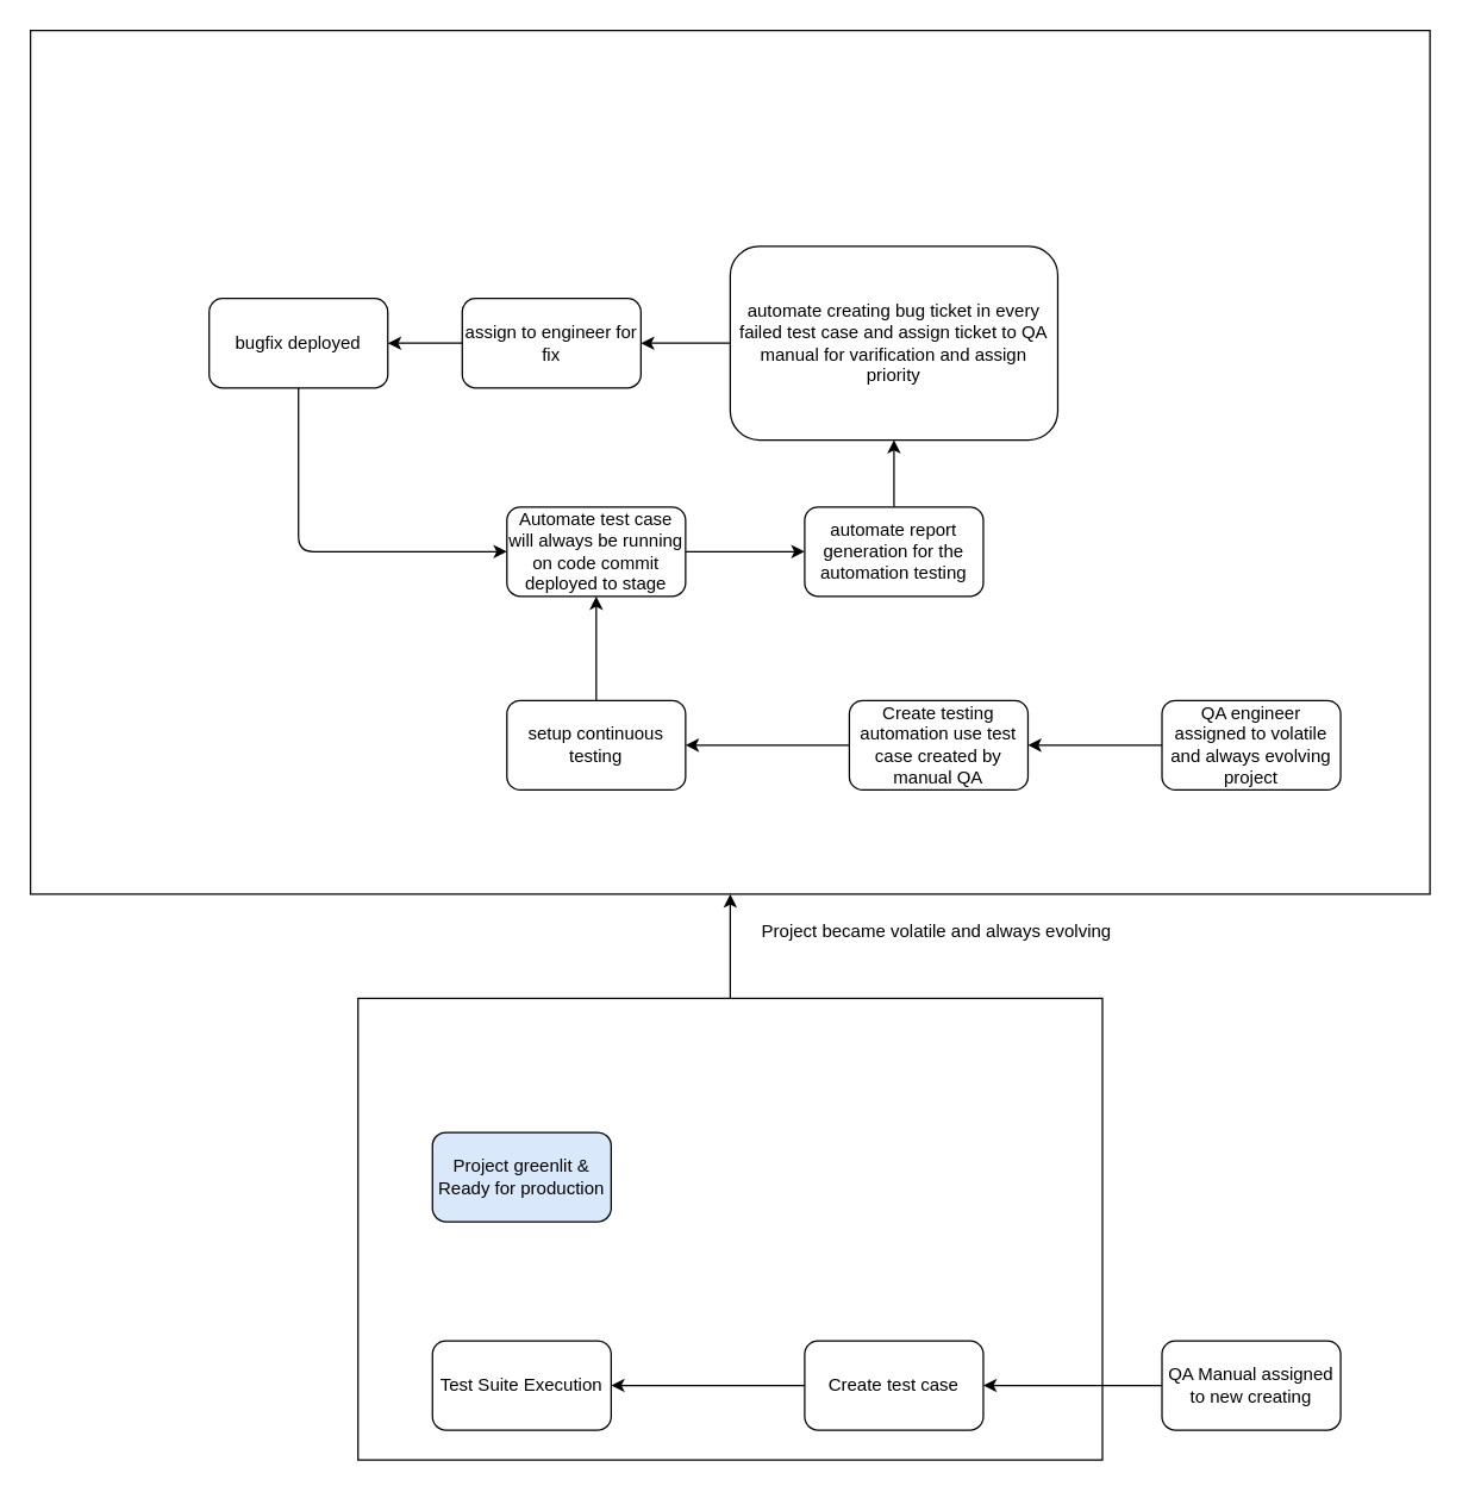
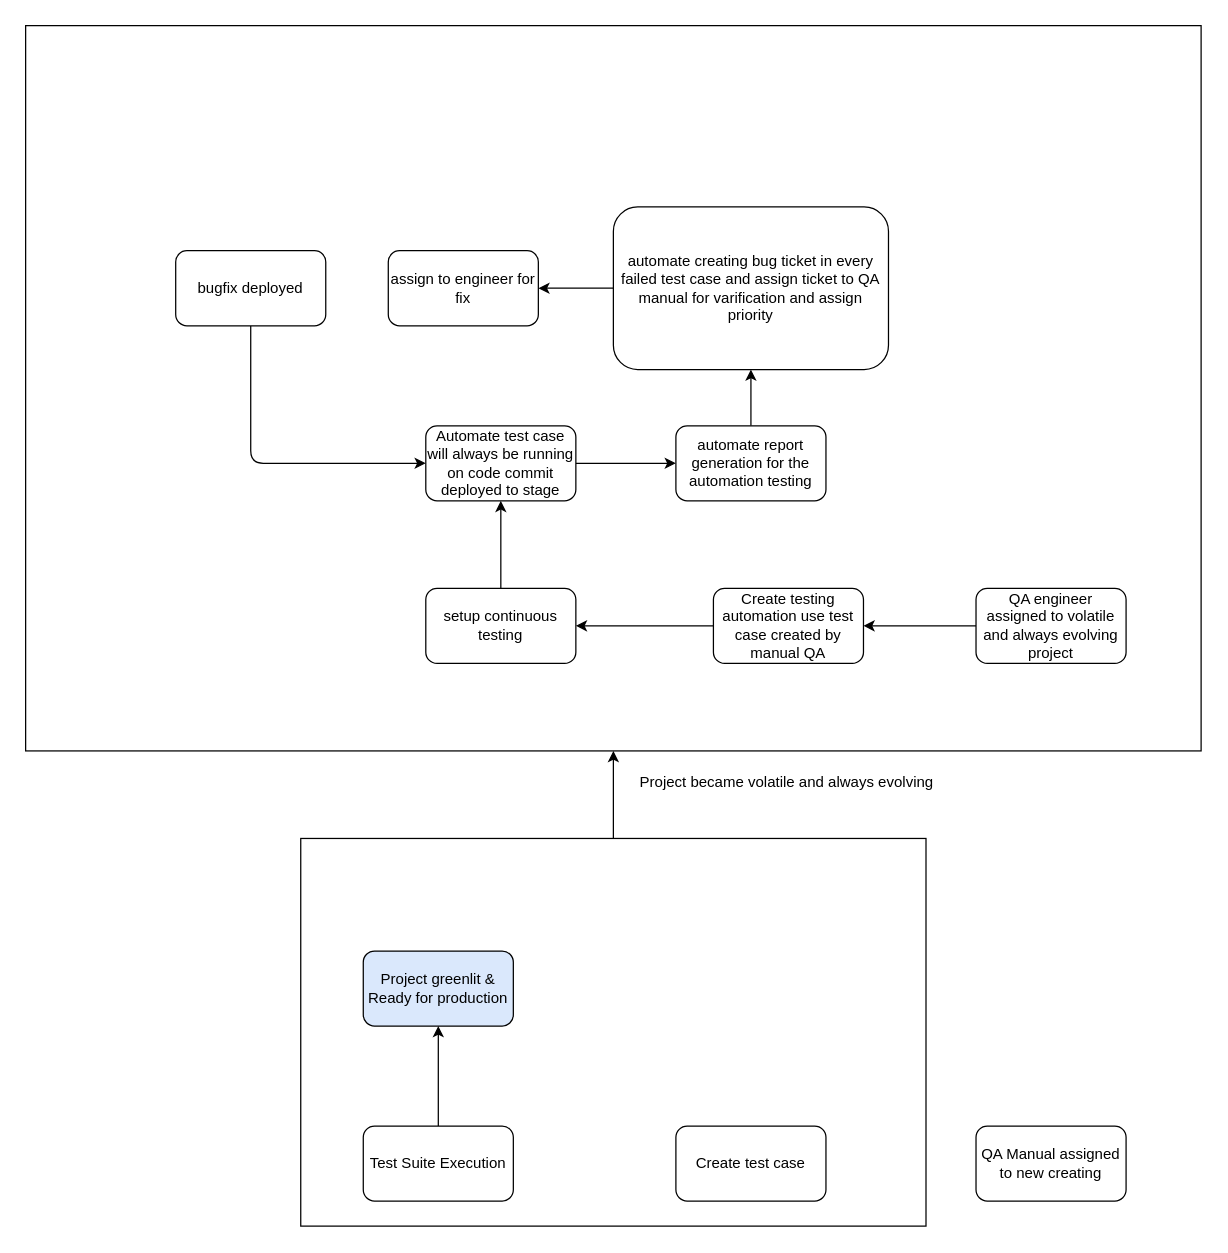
  <mxCell id="0" />
  <mxCell id="1" parent="0" />
  <mxCell id="2" value="" style="rounded=0;whiteSpace=wrap;html=1;" vertex="1" parent="1"><mxGeometry x="20" y="20" width="940" height="580" as="geometry" /></mxCell>
  <mxCell id="3" value="" style="edgeStyle=none;html=1;" edge="1" parent="1" source="4" target="2"><mxGeometry relative="1" as="geometry" /></mxCell>
  <mxCell id="4" value="" style="rounded=0;whiteSpace=wrap;html=1;" parent="1" vertex="1"><mxGeometry x="240" y="670" width="500" height="310" as="geometry" /></mxCell>
  <mxCell id="5" value="" style="edgeStyle=none;html=1;" parent="1" source="6" target="8" edge="1"><mxGeometry relative="1" as="geometry" /></mxCell>
  <mxCell id="6" value="QA engineer assigned to volatile and always evolving project" style="rounded=1;whiteSpace=wrap;html=1;" parent="1" vertex="1"><mxGeometry x="780" y="470" width="120" height="60" as="geometry" /></mxCell>
  <mxCell id="7" value="" style="edgeStyle=none;html=1;" parent="1" source="8" target="10" edge="1"><mxGeometry relative="1" as="geometry" /></mxCell>
  <mxCell id="8" value="Create testing automation use test case created by manual QA" style="whiteSpace=wrap;html=1;rounded=1;" parent="1" vertex="1"><mxGeometry x="570" y="470" width="120" height="60" as="geometry" /></mxCell>
  <mxCell id="9" value="" style="edgeStyle=none;html=1;" edge="1" parent="1" source="10" target="20"><mxGeometry relative="1" as="geometry" /></mxCell>
  <mxCell id="10" value="setup continuous testing" style="whiteSpace=wrap;html=1;rounded=1;" parent="1" vertex="1"><mxGeometry x="340" y="470" width="120" height="60" as="geometry" /></mxCell>
- <mxCell id="11" value="" style="edgeStyle=none;html=1;" edge="1" parent="1" source="12" target="14"><mxGeometry relative="1" as="geometry" /></mxCell>
  <mxCell id="12" value="QA Manual assigned to new creating" style="rounded=1;whiteSpace=wrap;html=1;" vertex="1" parent="1"><mxGeometry x="780" y="900" width="120" height="60" as="geometry" /></mxCell>
- <mxCell id="13" value="" style="edgeStyle=none;html=1;" edge="1" parent="1" source="14" target="16"><mxGeometry relative="1" as="geometry" /></mxCell>
  <mxCell id="14" value="Create test case" style="whiteSpace=wrap;html=1;rounded=1;" vertex="1" parent="1"><mxGeometry x="540" y="900" width="120" height="60" as="geometry" /></mxCell>
+ <mxCell id="15" value="" style="edgeStyle=none;html=1;" edge="1" parent="1" source="16" target="17"><mxGeometry relative="1" as="geometry" /></mxCell>
  <mxCell id="16" value="Test Suite Execution" style="whiteSpace=wrap;html=1;rounded=1;" vertex="1" parent="1"><mxGeometry x="290" y="900" width="120" height="60" as="geometry" /></mxCell>
  <mxCell id="17" value="Project greenlit &amp;amp; Ready for production" style="whiteSpace=wrap;html=1;rounded=1;fillColor=#dae8fc;" vertex="1" parent="1"><mxGeometry x="290" y="760" width="120" height="60" as="geometry" /></mxCell>
  <mxCell id="18" value="Project became volatile and always evolving&amp;nbsp;" style="text;html=1;align=center;verticalAlign=middle;resizable=0;points=[];autosize=1;strokeColor=none;fillColor=none;" vertex="1" parent="1"><mxGeometry x="500" y="610" width="260" height="30" as="geometry" /></mxCell>
  <mxCell id="19" value="" style="edgeStyle=none;html=1;" edge="1" parent="1" source="20" target="22"><mxGeometry relative="1" as="geometry" /></mxCell>
  <mxCell id="20" value="Automate test case will always be running on code commit deployed to stage" style="whiteSpace=wrap;html=1;rounded=1;" vertex="1" parent="1"><mxGeometry x="340" y="340" width="120" height="60" as="geometry" /></mxCell>
  <mxCell id="21" value="" style="edgeStyle=none;html=1;" edge="1" parent="1" source="22" target="24"><mxGeometry relative="1" as="geometry" /></mxCell>
  <mxCell id="22" value="automate report generation for the automation testing" style="whiteSpace=wrap;html=1;rounded=1;" vertex="1" parent="1"><mxGeometry x="540" y="340" width="120" height="60" as="geometry" /></mxCell>
  <mxCell id="23" value="" style="edgeStyle=none;html=1;" edge="1" parent="1" source="24" target="26"><mxGeometry relative="1" as="geometry" /></mxCell>
  <mxCell id="24" value="automate creating bug ticket in every failed test case and assign ticket to QA manual for varification and assign priority" style="whiteSpace=wrap;html=1;rounded=1;" vertex="1" parent="1"><mxGeometry x="490" y="165" width="220" height="130" as="geometry" /></mxCell>
- <mxCell id="25" value="" style="edgeStyle=none;html=1;" edge="1" parent="1" source="26" target="28"><mxGeometry relative="1" as="geometry" /></mxCell>
  <mxCell id="26" value="assign to engineer for fix" style="whiteSpace=wrap;html=1;rounded=1;" vertex="1" parent="1"><mxGeometry x="310" y="200" width="120" height="60" as="geometry" /></mxCell>
  <mxCell id="27" style="edgeStyle=orthogonalEdgeStyle;html=1;exitX=0.5;exitY=1;exitDx=0;exitDy=0;entryX=0;entryY=0.5;entryDx=0;entryDy=0;" edge="1" parent="1" source="28" target="20"><mxGeometry relative="1" as="geometry" /></mxCell>
  <mxCell id="28" value="bugfix deployed" style="whiteSpace=wrap;html=1;rounded=1;" vertex="1" parent="1"><mxGeometry x="140" y="200" width="120" height="60" as="geometry" /></mxCell>
